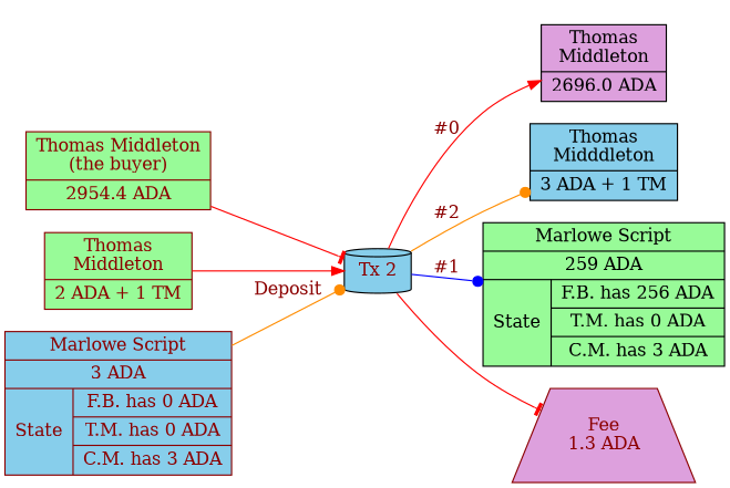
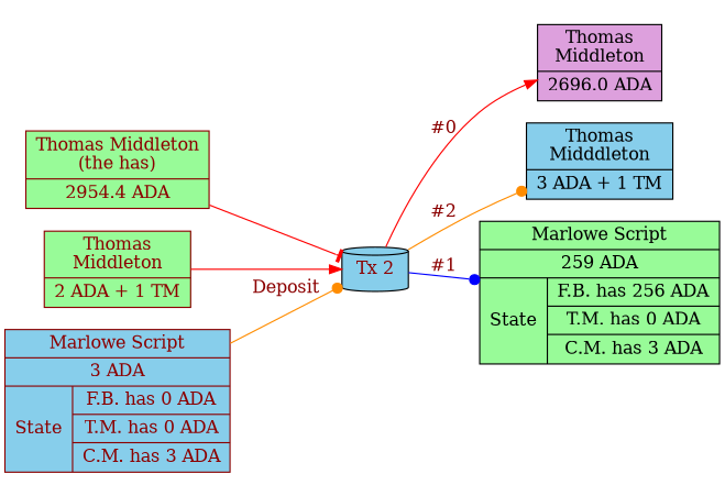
  digraph {
    rankdir=LR
    node [color=black fillcolor=skyblue fontcolor=darkred shape=record style=filled]
    edge [arrowhead=dot color=red fontcolor=darkred]
    n1 [fillcolor=plum fontcolor=black label="Thomas\nMiddleton|2696.0 ADA"]
    n2 [fontcolor=black label="Thomas\nMidddleton|3 ADA + 1 TM"]
-   n3 [color=darkred fillcolor=palegreen label="Thomas Middleton\n(the buyer)|2954.4 ADA"]
+   n3 [color=darkred fillcolor=palegreen label="Thomas Middleton\n(the has)|2954.4 ADA"]
    n4 [label="Tx 2" shape=cylinder]
    n5 [fillcolor=palegreen fontcolor=black label="Marlowe Script|259 ADA|{State|{F.B. has 256 ADA|T.M. has 0 ADA|C.M. has 3 ADA}}"]
-   n6 [color=darkred fillcolor=plum label="Fee\n1.3 ADA" shape=trapezium]
    n7 [color=darkred fillcolor=palegreen label="Thomas\nMiddleton|2 ADA + 1 TM"]
    n8 [color=darkred label="Marlowe Script|3 ADA|{State|{F.B. has 0 ADA|T.M. has 0 ADA|C.M. has 3 ADA}}"]
    subgraph cluster_1 {
      peripheries=0
      n1
      n2
    }
    n3 -> n4 [arrowhead=tee]
    n4 -> n1 [arrowhead=normal label="#0"]
    n4 -> n2 [color=darkorange label="#2"]
    n4 -> n5 [color=blue label="#1"]
-   n4 -> n6 [arrowhead=tee]
    n7 -> n4 [arrowhead=normal]
    n8 -> n4 [color=darkorange label=Deposit]
  }
